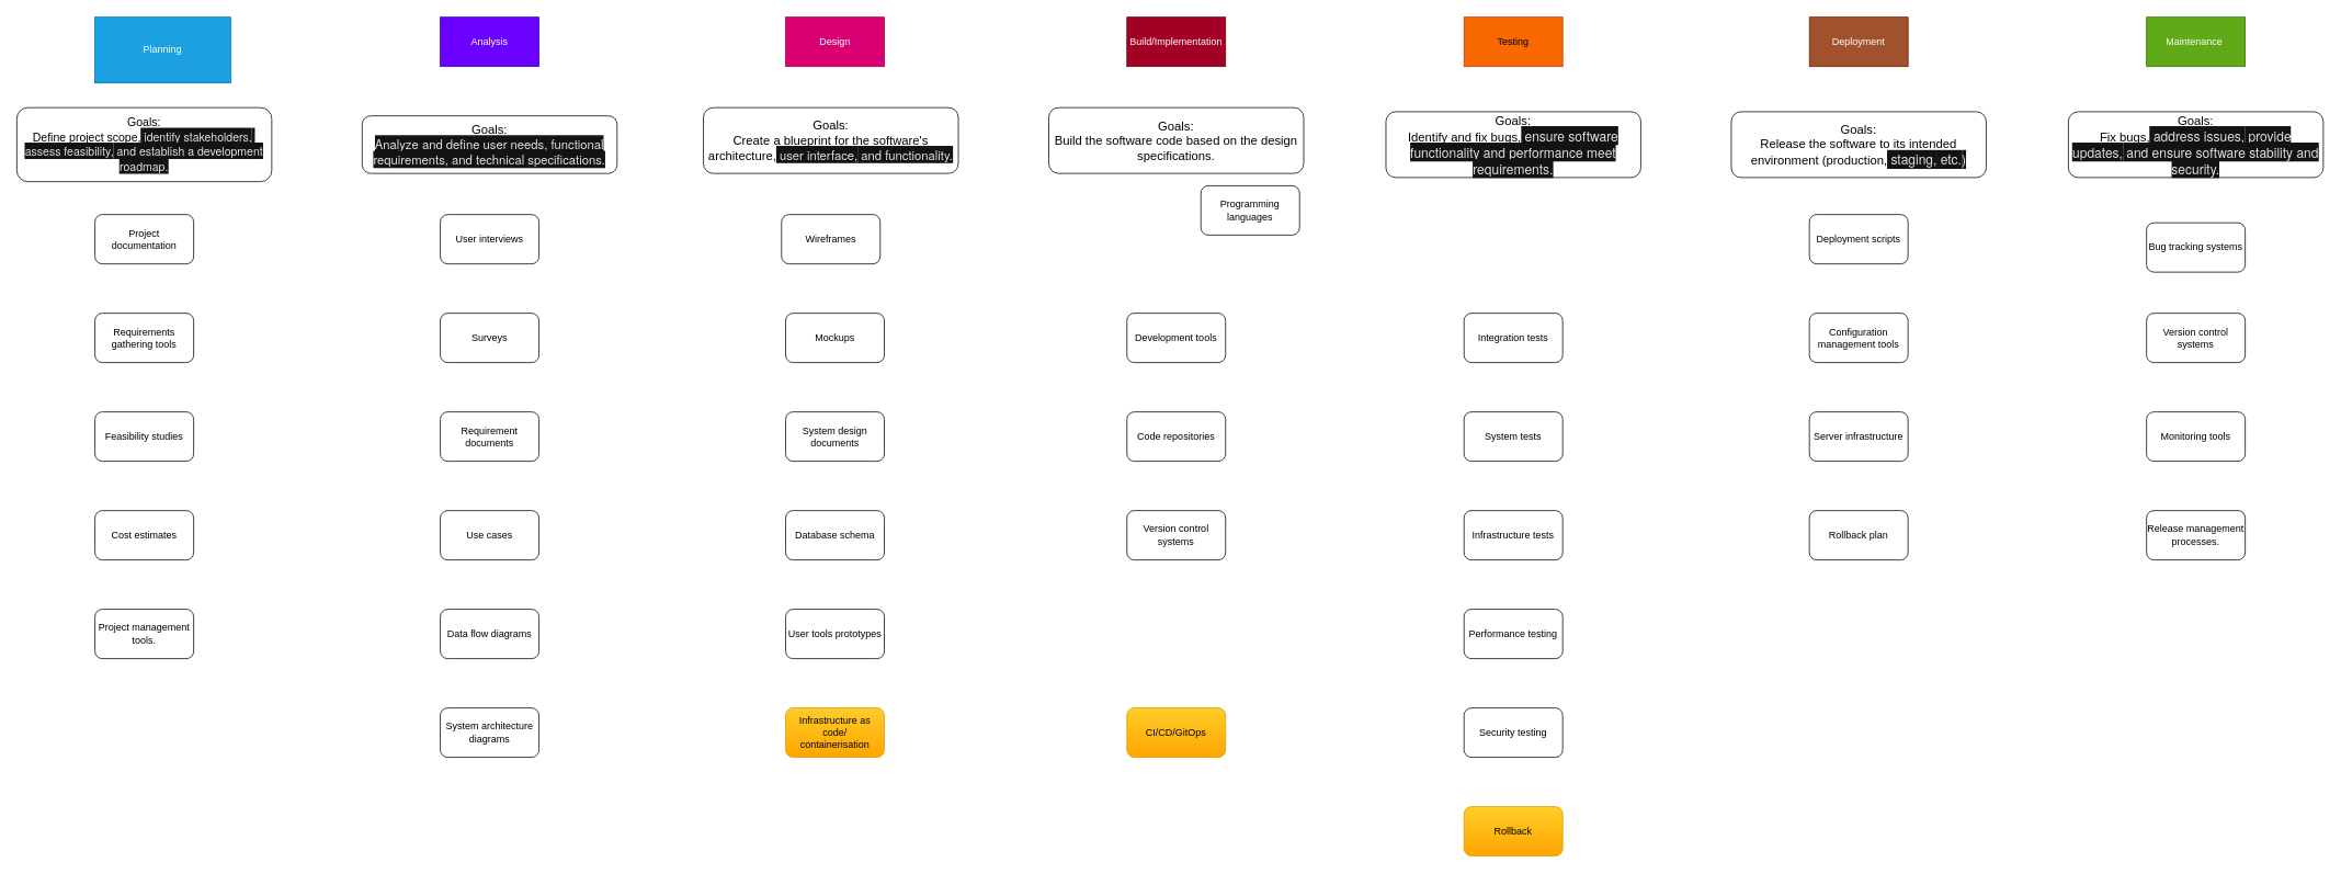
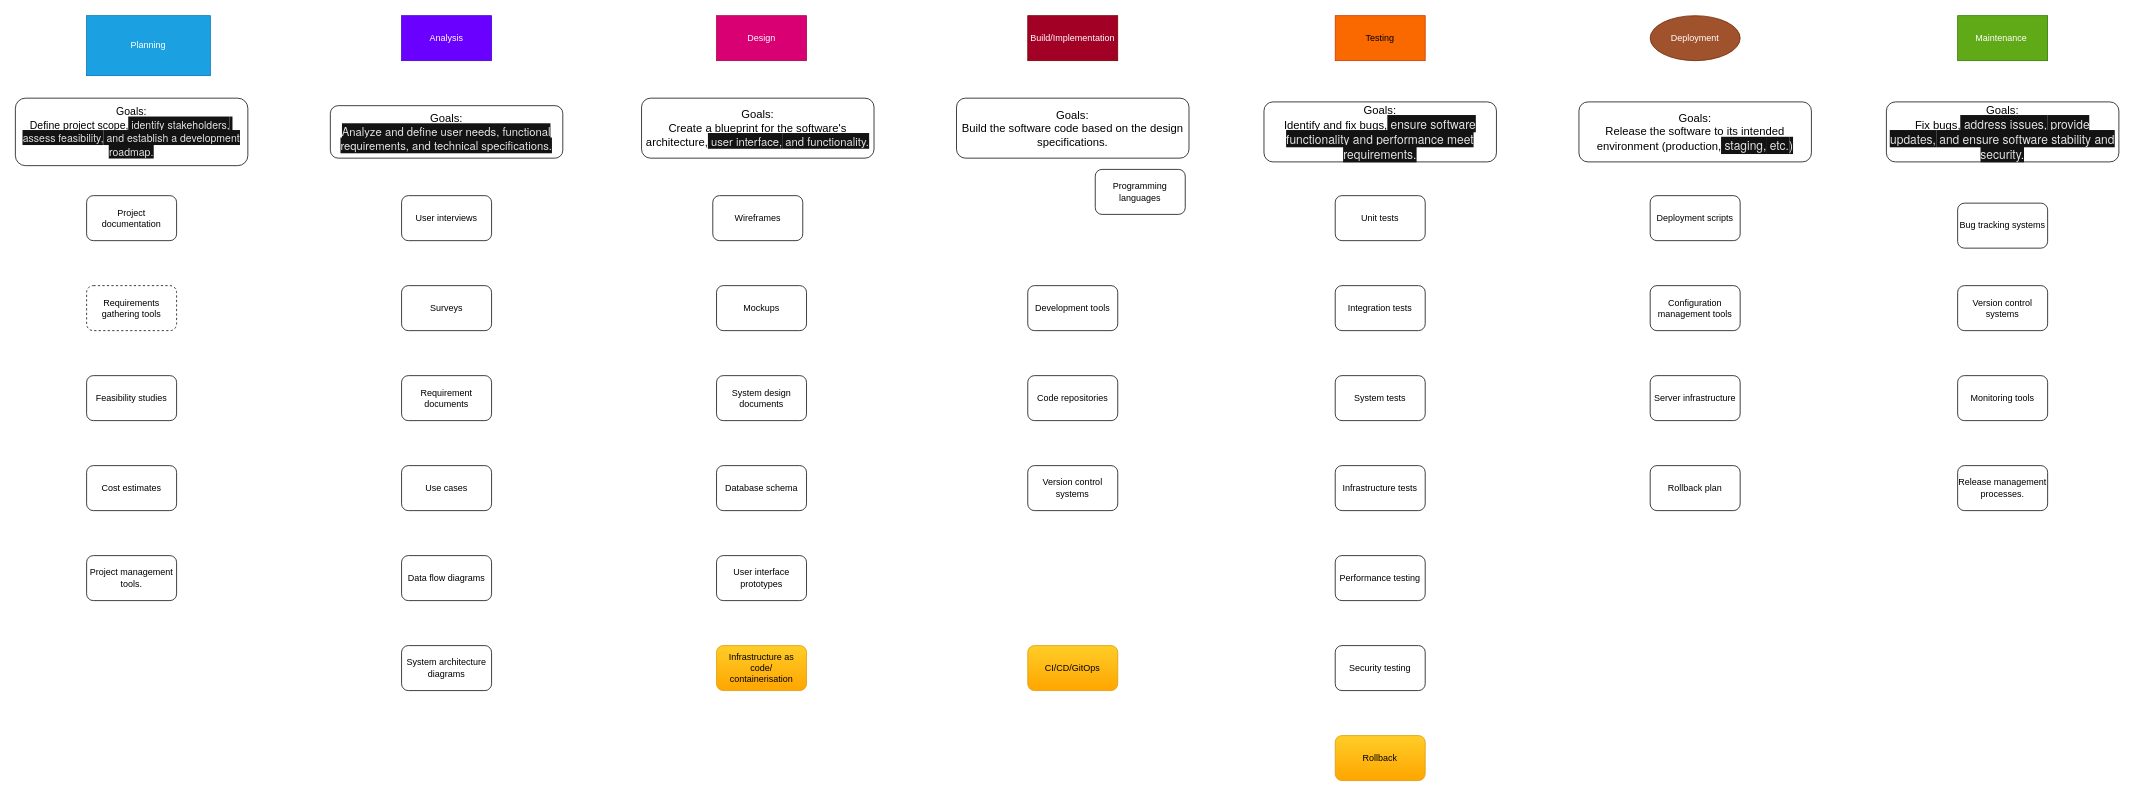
  <mxCell id="0" />
  <mxCell id="1" parent="0" />
  <mxCell id="2" value="Planning" style="rounded=0;whiteSpace=wrap;html=1;fillColor=#1ba1e2;fontColor=#ffffff;strokeColor=#006EAF;" vertex="1" parent="1"><mxGeometry x="115" y="20" width="165" height="80" as="geometry" /></mxCell>
  <mxCell id="3" value="Analysis" style="rounded=0;whiteSpace=wrap;html=1;fillColor=#6a00ff;fontColor=#ffffff;strokeColor=#3700CC;" vertex="1" parent="1"><mxGeometry x="535" y="20" width="120" height="60" as="geometry" /></mxCell>
  <mxCell id="4" value="Design" style="rounded=0;whiteSpace=wrap;html=1;fillColor=#d80073;fontColor=#ffffff;strokeColor=#A50040;" vertex="1" parent="1"><mxGeometry x="955" y="20" width="120" height="60" as="geometry" /></mxCell>
  <mxCell id="5" value="Build/Implementation" style="rounded=0;whiteSpace=wrap;html=1;fillColor=#a20025;fontColor=#ffffff;strokeColor=#6F0000;" vertex="1" parent="1"><mxGeometry x="1370" y="20" width="120" height="60" as="geometry" /></mxCell>
  <mxCell id="6" value="Testing" style="rounded=0;whiteSpace=wrap;html=1;fillColor=#fa6800;fontColor=#000000;strokeColor=#C73500;" vertex="1" parent="1"><mxGeometry x="1780" y="20" width="120" height="60" as="geometry" /></mxCell>
- <mxCell id="7" value="Deployment" style="rounded=0;whiteSpace=wrap;html=1;fillColor=#a0522d;fontColor=#ffffff;strokeColor=#6D1F00;" vertex="1" parent="1"><mxGeometry x="2200" y="20" width="120" height="60" as="geometry" /></mxCell>
+ <mxCell id="7" value="Deployment" style="ellipse;whiteSpace=wrap;html=1;fillColor=#a0522d;fontColor=#ffffff;strokeColor=#6D1F00;" vertex="1" parent="1"><mxGeometry x="2200" y="20" width="120" height="60" as="geometry" /></mxCell>
  <mxCell id="8" value="Maintenance&amp;nbsp;" style="rounded=0;whiteSpace=wrap;html=1;fillColor=#60a917;strokeColor=#2D7600;fontColor=#ffffff;" vertex="1" parent="1"><mxGeometry x="2610" y="20" width="120" height="60" as="geometry" /></mxCell>
  <mxCell id="9" value="&lt;font style=&quot;font-size: 14px;&quot;&gt;Goals:&lt;br&gt;Define project scope,&lt;span style=&quot;color: rgb(227, 227, 227); font-family: &amp;quot;Google Sans&amp;quot;, &amp;quot;Helvetica Neue&amp;quot;, sans-serif; text-align: left; background-color: rgb(19, 19, 20);&quot;&gt;&amp;nbsp;identify stakeholders,&lt;/span&gt;&lt;span style=&quot;color: rgb(227, 227, 227); font-family: &amp;quot;Google Sans&amp;quot;, &amp;quot;Helvetica Neue&amp;quot;, sans-serif; text-align: left; background-color: rgb(19, 19, 20);&quot;&gt;&amp;nbsp;&lt;br&gt;assess feasibility,&lt;/span&gt;&lt;span style=&quot;color: rgb(227, 227, 227); font-family: &amp;quot;Google Sans&amp;quot;, &amp;quot;Helvetica Neue&amp;quot;, sans-serif; text-align: left; background-color: rgb(19, 19, 20);&quot;&gt;&amp;nbsp;and establish a development roadmap.&lt;/span&gt;&lt;/font&gt;" style="rounded=1;whiteSpace=wrap;html=1;" vertex="1" parent="1"><mxGeometry x="20" y="130" width="310" height="90" as="geometry" /></mxCell>
  <mxCell id="10" value="&lt;font style=&quot;font-size: 15px;&quot;&gt;Goals:&lt;br&gt;&lt;span style=&quot;background-color: rgb(19, 19, 20); color: rgb(227, 227, 227); font-family: &amp;quot;Google Sans&amp;quot;, &amp;quot;Helvetica Neue&amp;quot;, sans-serif; text-align: start;&quot;&gt;Analyze and define user needs,&amp;nbsp;functional requirements,&amp;nbsp;and technical specifications.&lt;/span&gt;&lt;/font&gt;" style="rounded=1;whiteSpace=wrap;html=1;" vertex="1" parent="1"><mxGeometry x="440" y="140" width="310" height="70" as="geometry" /></mxCell>
  <mxCell id="11" value="Project documentation" style="rounded=1;whiteSpace=wrap;html=1;" vertex="1" parent="1"><mxGeometry x="115" y="260" width="120" height="60" as="geometry" /></mxCell>
- <mxCell id="12" value="Requirements gathering tools" style="rounded=1;whiteSpace=wrap;html=1;" vertex="1" parent="1"><mxGeometry x="115" y="380" width="120" height="60" as="geometry" /></mxCell>
+ <mxCell id="12" value="Requirements gathering tools" style="rounded=1;whiteSpace=wrap;html=1;dashed=1;" vertex="1" parent="1"><mxGeometry x="115" y="380" width="120" height="60" as="geometry" /></mxCell>
  <mxCell id="13" value="Feasibility studies" style="rounded=1;whiteSpace=wrap;html=1;" vertex="1" parent="1"><mxGeometry x="115" y="500" width="120" height="60" as="geometry" /></mxCell>
  <mxCell id="14" value="Cost estimates" style="rounded=1;whiteSpace=wrap;html=1;" vertex="1" parent="1"><mxGeometry x="115" y="620" width="120" height="60" as="geometry" /></mxCell>
  <mxCell id="15" value="Project management tools." style="rounded=1;whiteSpace=wrap;html=1;" vertex="1" parent="1"><mxGeometry x="115" y="740" width="120" height="60" as="geometry" /></mxCell>
  <mxCell id="16" value="User interviews" style="rounded=1;whiteSpace=wrap;html=1;" vertex="1" parent="1"><mxGeometry x="535" y="260" width="120" height="60" as="geometry" /></mxCell>
  <mxCell id="17" value="Surveys" style="rounded=1;whiteSpace=wrap;html=1;" vertex="1" parent="1"><mxGeometry x="535" y="380" width="120" height="60" as="geometry" /></mxCell>
  <mxCell id="18" value="Requirement documents" style="rounded=1;whiteSpace=wrap;html=1;" vertex="1" parent="1"><mxGeometry x="535" y="500" width="120" height="60" as="geometry" /></mxCell>
  <mxCell id="19" value="Use cases" style="rounded=1;whiteSpace=wrap;html=1;" vertex="1" parent="1"><mxGeometry x="535" y="620" width="120" height="60" as="geometry" /></mxCell>
  <mxCell id="20" value="Data flow diagrams" style="rounded=1;whiteSpace=wrap;html=1;" vertex="1" parent="1"><mxGeometry x="535" y="740" width="120" height="60" as="geometry" /></mxCell>
  <mxCell id="21" value="System architecture diagrams" style="rounded=1;whiteSpace=wrap;html=1;" vertex="1" parent="1"><mxGeometry x="535" y="860" width="120" height="60" as="geometry" /></mxCell>
  <mxCell id="22" value="&lt;font style=&quot;font-size: 15px;&quot;&gt;Goals:&lt;br&gt;Create a blueprint for the software's architecture,&lt;span style=&quot;color: rgb(227, 227, 227); font-family: &amp;quot;Google Sans&amp;quot;, &amp;quot;Helvetica Neue&amp;quot;, sans-serif; text-align: left; background-color: rgb(19, 19, 20);&quot;&gt;&amp;nbsp;user interface,&lt;/span&gt;&lt;span style=&quot;color: rgb(227, 227, 227); font-family: &amp;quot;Google Sans&amp;quot;, &amp;quot;Helvetica Neue&amp;quot;, sans-serif; text-align: left; background-color: rgb(19, 19, 20);&quot;&gt;&amp;nbsp;and functionality.&lt;/span&gt;&lt;/font&gt;" style="rounded=1;whiteSpace=wrap;html=1;" vertex="1" parent="1"><mxGeometry x="855" y="130" width="310" height="80" as="geometry" /></mxCell>
  <mxCell id="23" value="Wireframes" style="rounded=1;whiteSpace=wrap;html=1;" vertex="1" parent="1"><mxGeometry x="950" y="260" width="120" height="60" as="geometry" /></mxCell>
  <mxCell id="24" value="Mockups" style="rounded=1;whiteSpace=wrap;html=1;" vertex="1" parent="1"><mxGeometry x="955" y="380" width="120" height="60" as="geometry" /></mxCell>
  <mxCell id="25" value="System design documents" style="rounded=1;whiteSpace=wrap;html=1;" vertex="1" parent="1"><mxGeometry x="955" y="500" width="120" height="60" as="geometry" /></mxCell>
  <mxCell id="26" value="Database schema" style="rounded=1;whiteSpace=wrap;html=1;" vertex="1" parent="1"><mxGeometry x="955" y="620" width="120" height="60" as="geometry" /></mxCell>
- <mxCell id="27" value="User tools prototypes" style="rounded=1;whiteSpace=wrap;html=1;" vertex="1" parent="1"><mxGeometry x="955" y="740" width="120" height="60" as="geometry" /></mxCell>
+ <mxCell id="27" value="User interface prototypes" style="rounded=1;whiteSpace=wrap;html=1;" vertex="1" parent="1"><mxGeometry x="955" y="740" width="120" height="60" as="geometry" /></mxCell>
  <mxCell id="28" value="&lt;font style=&quot;font-size: 15px;&quot;&gt;Goals:&lt;br&gt;Build the software code based on the design specifications.&lt;br&gt;&lt;/font&gt;" style="rounded=1;whiteSpace=wrap;html=1;" vertex="1" parent="1"><mxGeometry x="1275" y="130" width="310" height="80" as="geometry" /></mxCell>
  <mxCell id="29" value="Programming languages" style="rounded=1;whiteSpace=wrap;html=1;" vertex="1" parent="1"><mxGeometry x="1460" y="225" width="120" height="60" as="geometry" /></mxCell>
  <mxCell id="30" value="Development tools" style="rounded=1;whiteSpace=wrap;html=1;" vertex="1" parent="1"><mxGeometry x="1370" y="380" width="120" height="60" as="geometry" /></mxCell>
  <mxCell id="31" value="Code repositories" style="rounded=1;whiteSpace=wrap;html=1;" vertex="1" parent="1"><mxGeometry x="1370" y="500" width="120" height="60" as="geometry" /></mxCell>
  <mxCell id="32" value="Version control systems" style="rounded=1;whiteSpace=wrap;html=1;" vertex="1" parent="1"><mxGeometry x="1370" y="620" width="120" height="60" as="geometry" /></mxCell>
  <mxCell id="33" value="&lt;font style=&quot;font-size: 15px;&quot;&gt;Goals:&lt;br&gt;Identify and fix bugs,&lt;span style=&quot;color: rgb(227, 227, 227); font-family: &amp;quot;Google Sans&amp;quot;, &amp;quot;Helvetica Neue&amp;quot;, sans-serif; font-size: 16px; text-align: left; background-color: rgb(19, 19, 20);&quot;&gt;&amp;nbsp;ensure software functionality and performance meet requirements.&lt;/span&gt;&lt;br&gt;&lt;/font&gt;" style="rounded=1;whiteSpace=wrap;html=1;" vertex="1" parent="1"><mxGeometry x="1685" y="135" width="310" height="80" as="geometry" /></mxCell>
+ <mxCell id="34" value="Unit tests" style="rounded=1;whiteSpace=wrap;html=1;" vertex="1" parent="1"><mxGeometry x="1780" y="260" width="120" height="60" as="geometry" /></mxCell>
  <mxCell id="35" value="Integration tests" style="rounded=1;whiteSpace=wrap;html=1;" vertex="1" parent="1"><mxGeometry x="1780" y="380" width="120" height="60" as="geometry" /></mxCell>
  <mxCell id="36" value="System tests" style="rounded=1;whiteSpace=wrap;html=1;" vertex="1" parent="1"><mxGeometry x="1780" y="500" width="120" height="60" as="geometry" /></mxCell>
  <mxCell id="37" value="Infrastructure tests" style="rounded=1;whiteSpace=wrap;html=1;" vertex="1" parent="1"><mxGeometry x="1780" y="620" width="120" height="60" as="geometry" /></mxCell>
  <mxCell id="38" value="Performance testing" style="rounded=1;whiteSpace=wrap;html=1;" vertex="1" parent="1"><mxGeometry x="1780" y="740" width="120" height="60" as="geometry" /></mxCell>
  <mxCell id="39" value="Security testing" style="rounded=1;whiteSpace=wrap;html=1;" vertex="1" parent="1"><mxGeometry x="1780" y="860" width="120" height="60" as="geometry" /></mxCell>
  <mxCell id="40" value="&lt;font style=&quot;font-size: 15px;&quot;&gt;Goals:&lt;br&gt;Release the software to its intended environment (production,&lt;span style=&quot;color: rgb(227, 227, 227); font-family: &amp;quot;Google Sans&amp;quot;, &amp;quot;Helvetica Neue&amp;quot;, sans-serif; font-size: 16px; text-align: left; background-color: rgb(19, 19, 20);&quot;&gt;&amp;nbsp;staging,&lt;/span&gt;&lt;span style=&quot;color: rgb(227, 227, 227); font-family: &amp;quot;Google Sans&amp;quot;, &amp;quot;Helvetica Neue&amp;quot;, sans-serif; font-size: 16px; text-align: left; background-color: rgb(19, 19, 20);&quot;&gt;&amp;nbsp;etc.&lt;/span&gt;&lt;span style=&quot;color: rgb(227, 227, 227); font-family: &amp;quot;Google Sans&amp;quot;, &amp;quot;Helvetica Neue&amp;quot;, sans-serif; font-size: 16px; text-align: left; background-color: rgb(19, 19, 20);&quot;&gt;)&lt;/span&gt;&lt;br&gt;&lt;/font&gt;" style="rounded=1;whiteSpace=wrap;html=1;" vertex="1" parent="1"><mxGeometry x="2105" y="135" width="310" height="80" as="geometry" /></mxCell>
  <mxCell id="41" value="Deployment scripts" style="rounded=1;whiteSpace=wrap;html=1;" vertex="1" parent="1"><mxGeometry x="2200" y="260" width="120" height="60" as="geometry" /></mxCell>
  <mxCell id="42" value="Configuration management tools" style="rounded=1;whiteSpace=wrap;html=1;" vertex="1" parent="1"><mxGeometry x="2200" y="380" width="120" height="60" as="geometry" /></mxCell>
  <mxCell id="43" value="Server infrastructure" style="rounded=1;whiteSpace=wrap;html=1;" vertex="1" parent="1"><mxGeometry x="2200" y="500" width="120" height="60" as="geometry" /></mxCell>
  <mxCell id="44" value="Rollback plan" style="rounded=1;whiteSpace=wrap;html=1;" vertex="1" parent="1"><mxGeometry x="2200" y="620" width="120" height="60" as="geometry" /></mxCell>
  <mxCell id="45" value="&lt;font style=&quot;font-size: 15px;&quot;&gt;Goals:&lt;br&gt;Fix bugs,&lt;span style=&quot;color: rgb(227, 227, 227); font-family: &amp;quot;Google Sans&amp;quot;, &amp;quot;Helvetica Neue&amp;quot;, sans-serif; font-size: 16px; text-align: left; background-color: rgb(19, 19, 20);&quot;&gt;&amp;nbsp;address issues,&lt;/span&gt;&lt;span style=&quot;color: rgb(227, 227, 227); font-family: &amp;quot;Google Sans&amp;quot;, &amp;quot;Helvetica Neue&amp;quot;, sans-serif; font-size: 16px; text-align: left; background-color: rgb(19, 19, 20);&quot;&gt;&amp;nbsp;provide updates,&lt;/span&gt;&lt;span style=&quot;color: rgb(227, 227, 227); font-family: &amp;quot;Google Sans&amp;quot;, &amp;quot;Helvetica Neue&amp;quot;, sans-serif; font-size: 16px; text-align: left; background-color: rgb(19, 19, 20);&quot;&gt;&amp;nbsp;and ensure software stability and security.&lt;/span&gt;&lt;br&gt;&lt;/font&gt;" style="rounded=1;whiteSpace=wrap;html=1;" vertex="1" parent="1"><mxGeometry x="2515" y="135" width="310" height="80" as="geometry" /></mxCell>
  <mxCell id="46" value="Bug tracking systems" style="rounded=1;whiteSpace=wrap;html=1;" vertex="1" parent="1"><mxGeometry x="2610" y="270" width="120" height="60" as="geometry" /></mxCell>
  <mxCell id="47" value="Version control systems" style="rounded=1;whiteSpace=wrap;html=1;" vertex="1" parent="1"><mxGeometry x="2610" y="380" width="120" height="60" as="geometry" /></mxCell>
  <mxCell id="48" value="Monitoring tools" style="rounded=1;whiteSpace=wrap;html=1;" vertex="1" parent="1"><mxGeometry x="2610" y="500" width="120" height="60" as="geometry" /></mxCell>
  <mxCell id="49" value="Release management processes." style="rounded=1;whiteSpace=wrap;html=1;" vertex="1" parent="1"><mxGeometry x="2610" y="620" width="120" height="60" as="geometry" /></mxCell>
  <mxCell id="50" value="Infrastructure as code/&lt;br&gt;containerisation" style="rounded=1;whiteSpace=wrap;html=1;fillColor=#ffcd28;gradientColor=#ffa500;strokeColor=#d79b00;" vertex="1" parent="1"><mxGeometry x="955" y="860" width="120" height="60" as="geometry" /></mxCell>
  <mxCell id="51" value="CI/CD/GitOps" style="rounded=1;whiteSpace=wrap;html=1;fillColor=#ffcd28;gradientColor=#ffa500;strokeColor=#d79b00;" vertex="1" parent="1"><mxGeometry x="1370" y="860" width="120" height="60" as="geometry" /></mxCell>
  <mxCell id="52" value="Rollback" style="rounded=1;whiteSpace=wrap;html=1;fillColor=#ffcd28;gradientColor=#ffa500;strokeColor=#d79b00;" vertex="1" parent="1"><mxGeometry x="1780" y="980" width="120" height="60" as="geometry" /></mxCell>
